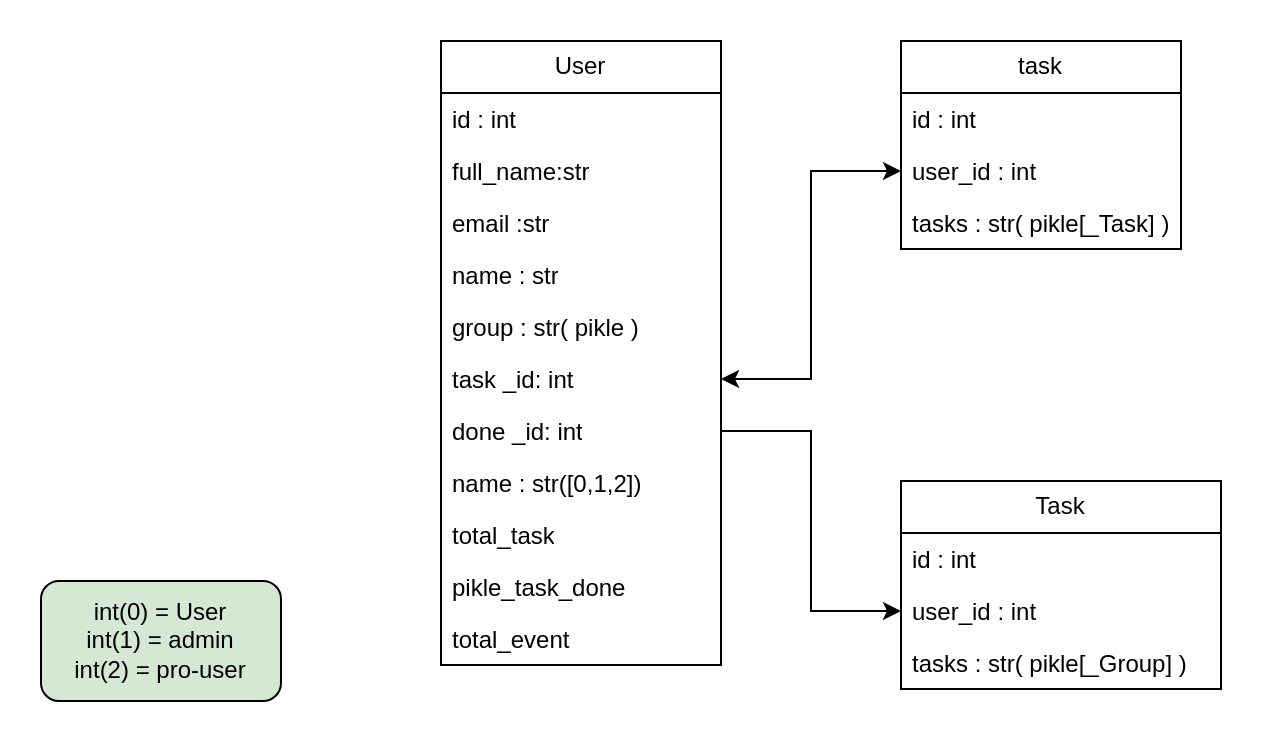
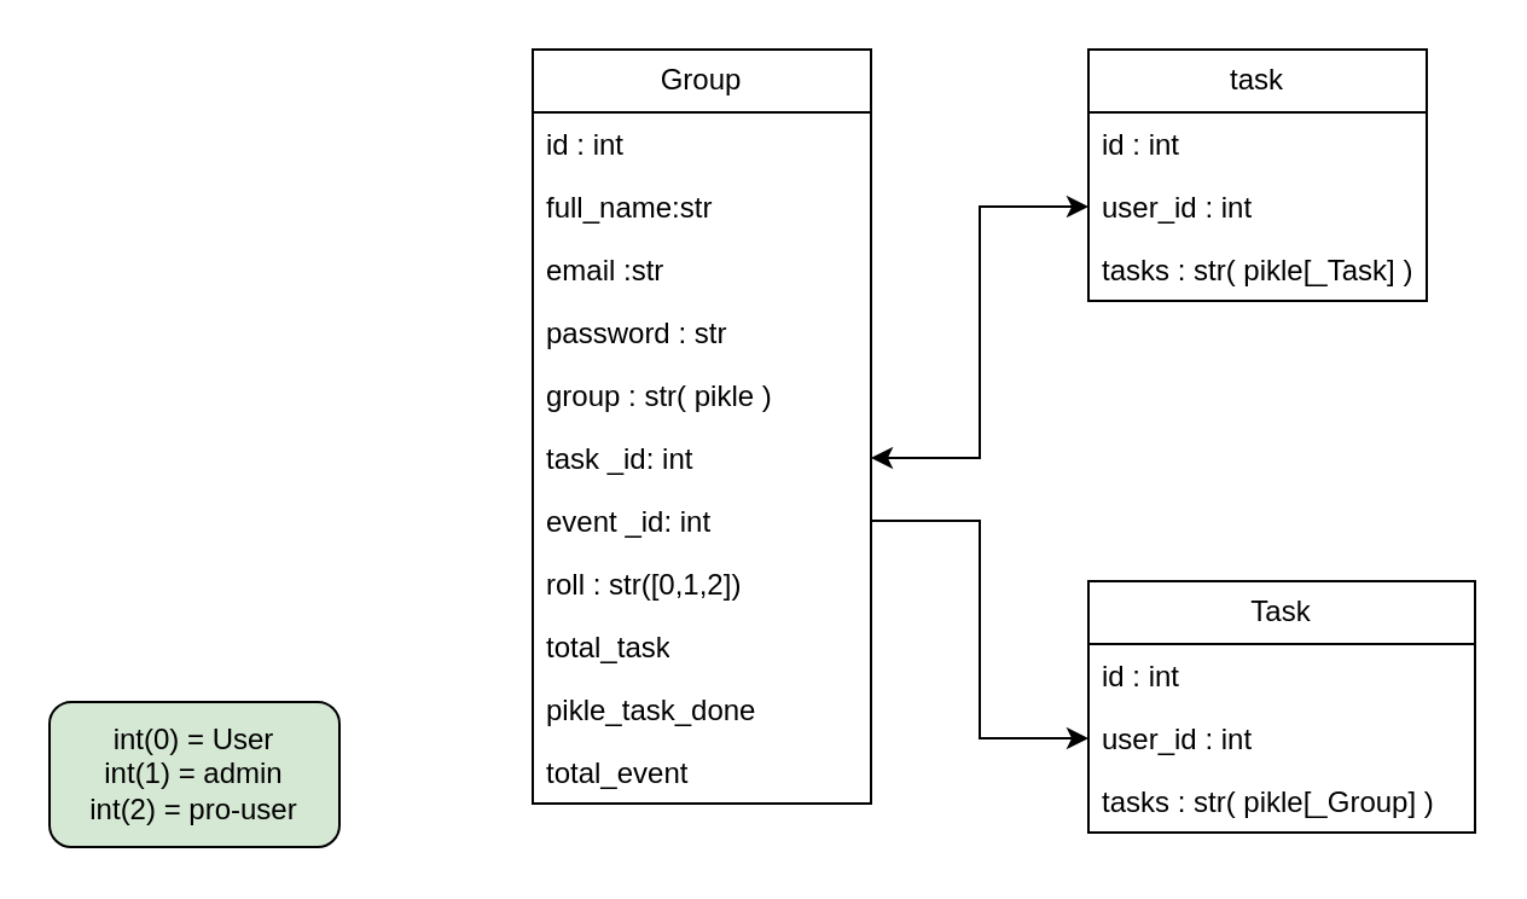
  <mxCell id="0" />
  <mxCell id="1" parent="0" />
- <mxCell id="2" value="User" style="swimlane;fontStyle=0;childLayout=stackLayout;horizontal=1;startSize=26;fillColor=none;horizontalStack=0;resizeParent=1;resizeParentMax=0;resizeLast=0;collapsible=1;marginBottom=0;whiteSpace=wrap;html=1;" parent="1" vertex="1"><mxGeometry x="220" y="20" width="140" height="312" as="geometry" /></mxCell>
+ <mxCell id="2" value="Group" style="swimlane;fontStyle=0;childLayout=stackLayout;horizontal=1;startSize=26;fillColor=none;horizontalStack=0;resizeParent=1;resizeParentMax=0;resizeLast=0;collapsible=1;marginBottom=0;whiteSpace=wrap;html=1;" parent="1" vertex="1"><mxGeometry x="220" y="20" width="140" height="312" as="geometry" /></mxCell>
  <mxCell id="3" value="id : int&lt;span style=&quot;white-space: pre;&quot;&gt;&#09;&lt;/span&gt;" style="text;strokeColor=none;fillColor=none;align=left;verticalAlign=top;spacingLeft=4;spacingRight=4;overflow=hidden;rotatable=0;points=[[0,0.5],[1,0.5]];portConstraint=eastwest;whiteSpace=wrap;html=1;" parent="2" vertex="1"><mxGeometry y="26" width="140" height="26" as="geometry" /></mxCell>
  <mxCell id="4" value="full_name:str&lt;br&gt;" style="text;strokeColor=none;fillColor=none;align=left;verticalAlign=top;spacingLeft=4;spacingRight=4;overflow=hidden;rotatable=0;points=[[0,0.5],[1,0.5]];portConstraint=eastwest;whiteSpace=wrap;html=1;" parent="2" vertex="1"><mxGeometry y="52" width="140" height="26" as="geometry" /></mxCell>
  <mxCell id="5" value="email :str" style="text;strokeColor=none;fillColor=none;align=left;verticalAlign=top;spacingLeft=4;spacingRight=4;overflow=hidden;rotatable=0;points=[[0,0.5],[1,0.5]];portConstraint=eastwest;whiteSpace=wrap;html=1;" parent="2" vertex="1"><mxGeometry y="78" width="140" height="26" as="geometry" /></mxCell>
- <mxCell id="6" value="name : str" style="text;strokeColor=none;fillColor=none;align=left;verticalAlign=top;spacingLeft=4;spacingRight=4;overflow=hidden;rotatable=0;points=[[0,0.5],[1,0.5]];portConstraint=eastwest;whiteSpace=wrap;html=1;" parent="2" vertex="1"><mxGeometry y="104" width="140" height="26" as="geometry" /></mxCell>
+ <mxCell id="6" value="password : str" style="text;strokeColor=none;fillColor=none;align=left;verticalAlign=top;spacingLeft=4;spacingRight=4;overflow=hidden;rotatable=0;points=[[0,0.5],[1,0.5]];portConstraint=eastwest;whiteSpace=wrap;html=1;" parent="2" vertex="1"><mxGeometry y="104" width="140" height="26" as="geometry" /></mxCell>
  <mxCell id="7" value="group&amp;nbsp;: str( pikle )" style="text;strokeColor=none;fillColor=none;align=left;verticalAlign=top;spacingLeft=4;spacingRight=4;overflow=hidden;rotatable=0;points=[[0,0.5],[1,0.5]];portConstraint=eastwest;whiteSpace=wrap;html=1;" parent="2" vertex="1"><mxGeometry y="130" width="140" height="26" as="geometry" /></mxCell>
  <mxCell id="8" value="task _id: int" style="text;strokeColor=none;fillColor=none;align=left;verticalAlign=top;spacingLeft=4;spacingRight=4;overflow=hidden;rotatable=0;points=[[0,0.5],[1,0.5]];portConstraint=eastwest;whiteSpace=wrap;html=1;" parent="2" vertex="1"><mxGeometry y="156" width="140" height="26" as="geometry" /></mxCell>
- <mxCell id="9" value="done _id: int" style="text;strokeColor=none;fillColor=none;align=left;verticalAlign=top;spacingLeft=4;spacingRight=4;overflow=hidden;rotatable=0;points=[[0,0.5],[1,0.5]];portConstraint=eastwest;whiteSpace=wrap;html=1;" parent="2" vertex="1"><mxGeometry y="182" width="140" height="26" as="geometry" /></mxCell>
- <mxCell id="10" value="name : str([0,1,2])" style="text;strokeColor=none;fillColor=none;align=left;verticalAlign=top;spacingLeft=4;spacingRight=4;overflow=hidden;rotatable=0;points=[[0,0.5],[1,0.5]];portConstraint=eastwest;whiteSpace=wrap;html=1;" parent="2" vertex="1"><mxGeometry y="208" width="140" height="26" as="geometry" /></mxCell>
+ <mxCell id="9" value="event _id: int" style="text;strokeColor=none;fillColor=none;align=left;verticalAlign=top;spacingLeft=4;spacingRight=4;overflow=hidden;rotatable=0;points=[[0,0.5],[1,0.5]];portConstraint=eastwest;whiteSpace=wrap;html=1;" parent="2" vertex="1"><mxGeometry y="182" width="140" height="26" as="geometry" /></mxCell>
+ <mxCell id="10" value="roll : str([0,1,2])" style="text;strokeColor=none;fillColor=none;align=left;verticalAlign=top;spacingLeft=4;spacingRight=4;overflow=hidden;rotatable=0;points=[[0,0.5],[1,0.5]];portConstraint=eastwest;whiteSpace=wrap;html=1;" parent="2" vertex="1"><mxGeometry y="208" width="140" height="26" as="geometry" /></mxCell>
  <mxCell id="11" value="total_task" style="text;strokeColor=none;fillColor=none;align=left;verticalAlign=top;spacingLeft=4;spacingRight=4;overflow=hidden;rotatable=0;points=[[0,0.5],[1,0.5]];portConstraint=eastwest;whiteSpace=wrap;html=1;" vertex="1" parent="2"><mxGeometry y="234" width="140" height="26" as="geometry" /></mxCell>
  <mxCell id="12" value="pikle_task_done" style="text;strokeColor=none;fillColor=none;align=left;verticalAlign=top;spacingLeft=4;spacingRight=4;overflow=hidden;rotatable=0;points=[[0,0.5],[1,0.5]];portConstraint=eastwest;whiteSpace=wrap;html=1;" vertex="1" parent="2"><mxGeometry y="260" width="140" height="26" as="geometry" /></mxCell>
  <mxCell id="13" value="total_event" style="text;strokeColor=none;fillColor=none;align=left;verticalAlign=top;spacingLeft=4;spacingRight=4;overflow=hidden;rotatable=0;points=[[0,0.5],[1,0.5]];portConstraint=eastwest;whiteSpace=wrap;html=1;" vertex="1" parent="2"><mxGeometry y="286" width="140" height="26" as="geometry" /></mxCell>
  <mxCell id="14" value="task" style="swimlane;fontStyle=0;childLayout=stackLayout;horizontal=1;startSize=26;fillColor=none;horizontalStack=0;resizeParent=1;resizeParentMax=0;resizeLast=0;collapsible=1;marginBottom=0;whiteSpace=wrap;html=1;" parent="1" vertex="1"><mxGeometry x="450" y="20" width="140" height="104" as="geometry" /></mxCell>
  <mxCell id="15" value="id : int&lt;span style=&quot;white-space: pre;&quot;&gt;&#09;&lt;/span&gt;" style="text;strokeColor=none;fillColor=none;align=left;verticalAlign=top;spacingLeft=4;spacingRight=4;overflow=hidden;rotatable=0;points=[[0,0.5],[1,0.5]];portConstraint=eastwest;whiteSpace=wrap;html=1;" parent="14" vertex="1"><mxGeometry y="26" width="140" height="26" as="geometry" /></mxCell>
  <mxCell id="16" value="user_id : int" style="text;strokeColor=none;fillColor=none;align=left;verticalAlign=top;spacingLeft=4;spacingRight=4;overflow=hidden;rotatable=0;points=[[0,0.5],[1,0.5]];portConstraint=eastwest;whiteSpace=wrap;html=1;" parent="14" vertex="1"><mxGeometry y="52" width="140" height="26" as="geometry" /></mxCell>
  <mxCell id="17" value="tasks : str( pikle[_Task] )" style="text;strokeColor=none;fillColor=none;align=left;verticalAlign=top;spacingLeft=4;spacingRight=4;overflow=hidden;rotatable=0;points=[[0,0.5],[1,0.5]];portConstraint=eastwest;whiteSpace=wrap;html=1;" parent="14" vertex="1"><mxGeometry y="78" width="140" height="26" as="geometry" /></mxCell>
  <mxCell id="18" value="" style="endArrow=classic;startArrow=classic;html=1;rounded=0;exitX=1;exitY=0.5;exitDx=0;exitDy=0;entryX=0;entryY=0.5;entryDx=0;entryDy=0;edgeStyle=elbowEdgeStyle;" parent="1" source="8" target="16" edge="1"><mxGeometry width="50" height="50" relative="1" as="geometry"><mxPoint x="510" y="200" as="sourcePoint" /><mxPoint x="560" y="150" as="targetPoint" /></mxGeometry></mxCell>
  <mxCell id="19" value="int(0) = User&lt;br&gt;int(1) = admin&lt;br&gt;int(2) = pro-user" style="rounded=1;whiteSpace=wrap;html=1;fillColor=#d5e8d4;" parent="1" vertex="1"><mxGeometry x="20" y="290" width="120" height="60" as="geometry" /></mxCell>
  <mxCell id="20" value="Task" style="swimlane;fontStyle=0;childLayout=stackLayout;horizontal=1;startSize=26;fillColor=none;horizontalStack=0;resizeParent=1;resizeParentMax=0;resizeLast=0;collapsible=1;marginBottom=0;whiteSpace=wrap;html=1;" parent="1" vertex="1"><mxGeometry x="450" y="240" width="160" height="104" as="geometry" /></mxCell>
  <mxCell id="21" value="id : int&lt;span style=&quot;white-space: pre;&quot;&gt;&#09;&lt;/span&gt;" style="text;strokeColor=none;fillColor=none;align=left;verticalAlign=top;spacingLeft=4;spacingRight=4;overflow=hidden;rotatable=0;points=[[0,0.5],[1,0.5]];portConstraint=eastwest;whiteSpace=wrap;html=1;" parent="20" vertex="1"><mxGeometry y="26" width="160" height="26" as="geometry" /></mxCell>
  <mxCell id="22" value="user_id : int" style="text;strokeColor=none;fillColor=none;align=left;verticalAlign=top;spacingLeft=4;spacingRight=4;overflow=hidden;rotatable=0;points=[[0,0.5],[1,0.5]];portConstraint=eastwest;whiteSpace=wrap;html=1;" parent="20" vertex="1"><mxGeometry y="52" width="160" height="26" as="geometry" /></mxCell>
  <mxCell id="23" value="tasks : str( pikle[_Group] )" style="text;strokeColor=none;fillColor=none;align=left;verticalAlign=top;spacingLeft=4;spacingRight=4;overflow=hidden;rotatable=0;points=[[0,0.5],[1,0.5]];portConstraint=eastwest;whiteSpace=wrap;html=1;" parent="20" vertex="1"><mxGeometry y="78" width="160" height="26" as="geometry" /></mxCell>
  <mxCell id="24" value="" style="edgeStyle=orthogonalEdgeStyle;rounded=0;orthogonalLoop=1;jettySize=auto;html=1;entryX=0;entryY=0.5;entryDx=0;entryDy=0;" parent="1" source="9" target="22" edge="1"><mxGeometry relative="1" as="geometry" /></mxCell>
